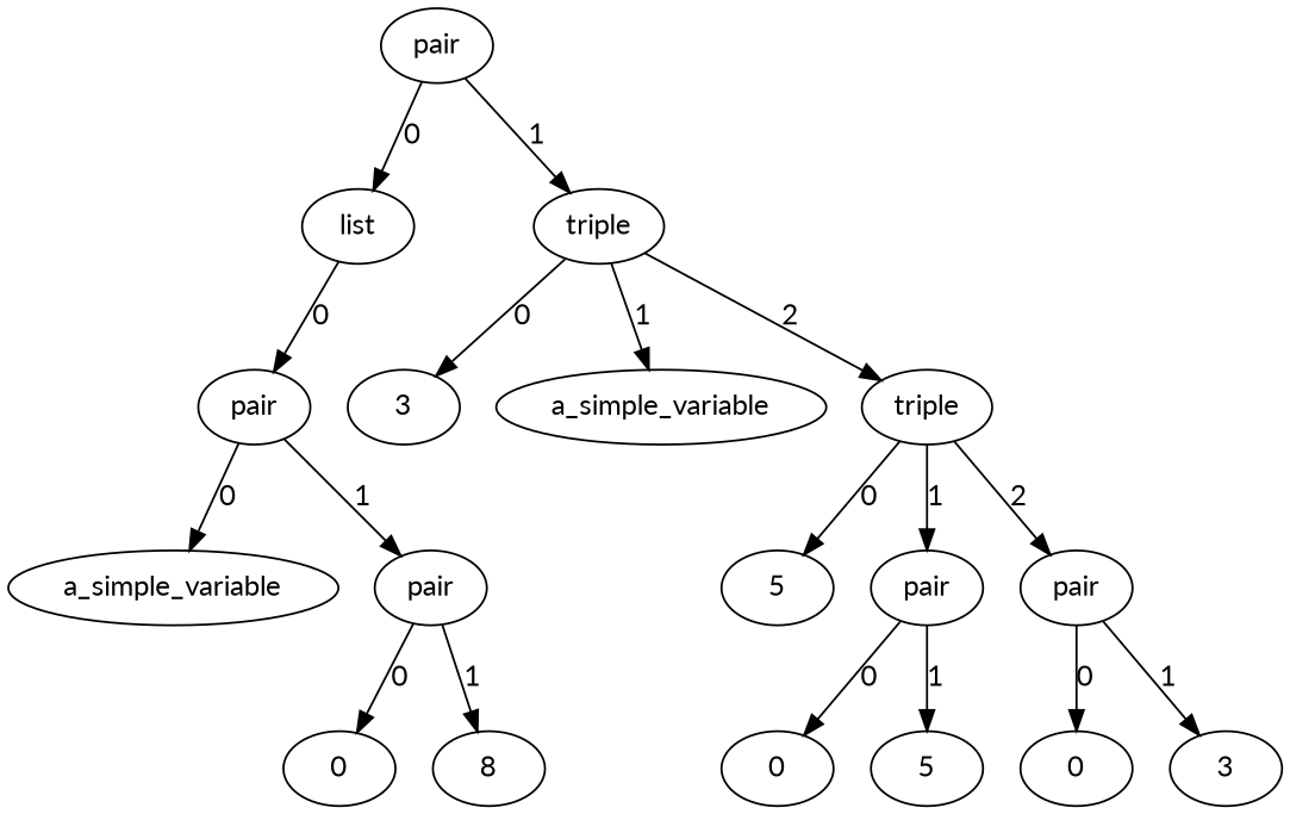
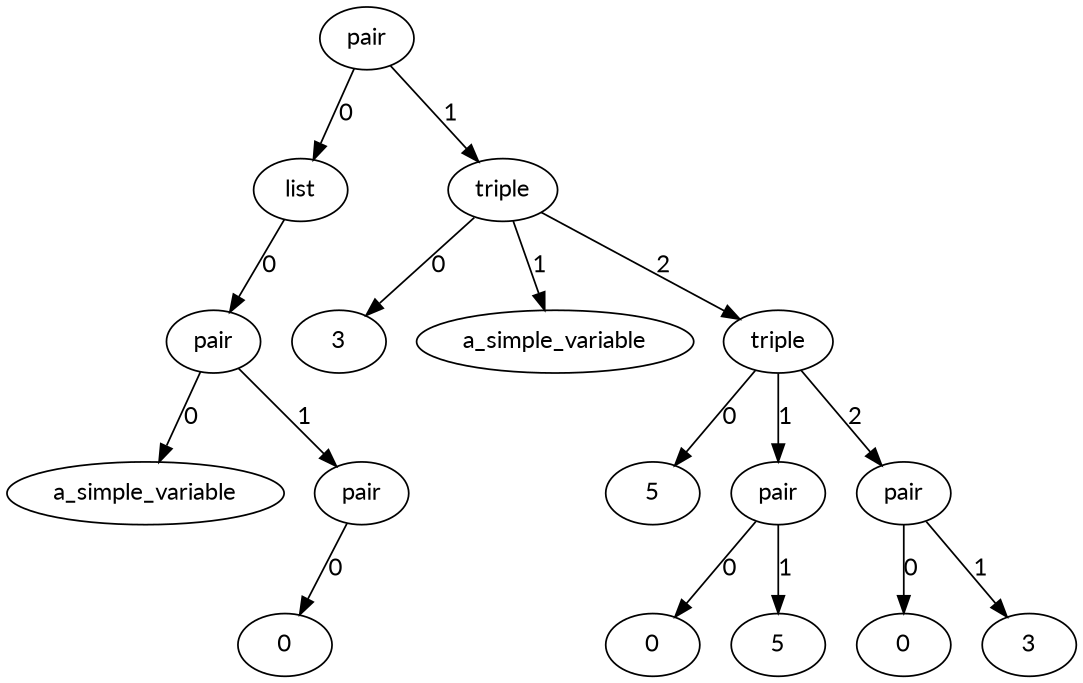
  digraph {
    fontname=Lato
    node [fontname=Lato]
    edge [fontname=Lato]
    n1 [label=pair]
    n2 [label=list]
    n3 [label=triple]
    n4 [label=pair]
    n5 [label=a_simple_variable]
    n6 [label=pair]
    n7 [label=0]
-   n8 [label=8]
    n9 [label=3]
    n10 [label=a_simple_variable]
    n11 [label=triple]
    n12 [label=5]
    n13 [label=pair]
    n14 [label=pair]
    n15 [label=0]
    n16 [label=5]
    n17 [label=0]
    n18 [label=3]
    n1 -> n2 [label=0]
    n1 -> n3 [label=1]
    n2 -> n4 [label=0]
    n3 -> n9 [label=0]
    n3 -> n10 [label=1]
    n3 -> n11 [label=2]
    n4 -> n5 [label=0]
    n4 -> n6 [label=1]
    n6 -> n7 [label=0]
-   n6 -> n8 [label=1]
    n11 -> n12 [label=0]
    n11 -> n13 [label=1]
    n11 -> n14 [label=2]
    n13 -> n15 [label=0]
    n13 -> n16 [label=1]
    n14 -> n17 [label=0]
    n14 -> n18 [label=1]
  }
